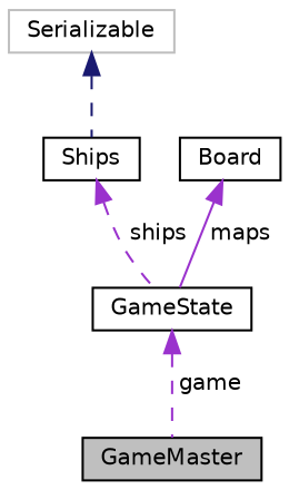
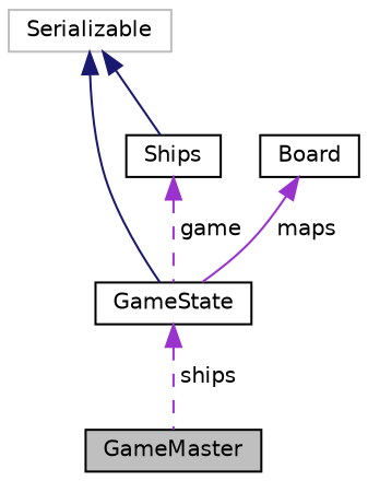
  digraph {
    node [color=black fillcolor=white fontname=Helvetica fontsize=10 shape=record style=filled]
    edge [color=darkorchid3 dir=back fontname=Helvetica fontsize=10 labelfontname=Helvetica labelfontsize=10 style=solid]
    n1 [fillcolor=grey75 fontcolor=black height=0.2 label=GameMaster width=0.4]
    n2 [height=0.2 label=GameState width=0.4]
    n3 [color=grey75 height=0.2 label=Serializable width=0.4]
    n4 [height=0.2 label=Ships width=0.4]
    n5 [height=0.2 label=Board width=0.4]
-   n2 -> n1 [label=" game" style=dashed]
-   n3 -> n4 [color=midnightblue style=dashed]
-   n4 -> n2 [label=" ships" style=dashed]
+   n2 -> n1 [label=" ships" style=dashed]
+   n3 -> n2 [color=midnightblue]
+   n3 -> n4 [color=midnightblue]
+   n4 -> n2 [label=" game" style=dashed]
    n5 -> n2 [label=" maps"]
  }
